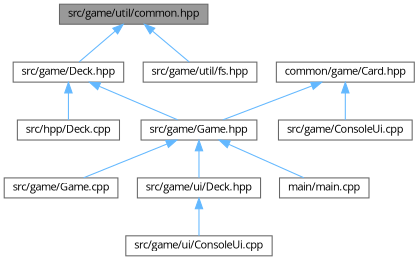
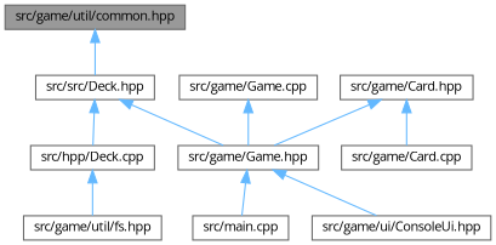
  digraph {
    fontname="Open Sans"
    node [color=grey40 fillcolor=white fontname="Open Sans" fontsize=10 shape=box style=filled]
    edge [color=steelblue1 dir=back fontname="Open Sans" fontsize=10 labelfontname=Helvetica labelfontsize=10 style=solid]
    n1 [color=gray40 fillcolor=grey60 fontcolor=black height=0.2 label="src/game/util/common.hpp" width=0.4]
-   n2 [height=0.2 label="src/game/Deck.hpp" width=0.4]
+   n2 [height=0.2 label="src/src/Deck.hpp" width=0.4]
    n3 [height=0.2 label="src/game/util/fs.hpp" width=0.4]
    n4 [height=0.2 label="src/game/Game.hpp" width=0.4]
    n5 [height=0.2 label="src/hpp/Deck.cpp" width=0.4]
    n6 [height=0.2 label="src/game/Game.cpp" width=0.4]
-   n7 [height=0.2 label="src/game/ui/Deck.hpp" width=0.4]
-   n8 [height=0.2 label="main/main.cpp" width=0.4]
-   n9 [height=0.2 label="src/game/ui/ConsoleUi.cpp" width=0.4]
-   n10 [height=0.2 label="common/game/Card.hpp" width=0.4]
-   n11 [height=0.2 label="src/game/ConsoleUi.cpp" width=0.4]
+   n7 [height=0.2 label="src/game/ui/ConsoleUi.hpp" width=0.4]
+   n8 [height=0.2 label="src/main.cpp" width=0.4]
+   n10 [height=0.2 label="src/game/Card.hpp" width=0.4]
+   n11 [height=0.2 label="src/game/Card.cpp" width=0.4]
    n1 -> n2
-   n1 -> n3
+   n5 -> n3
    n2 -> n4
    n2 -> n5
-   n4 -> n6
+   n6 -> n4
    n4 -> n7
    n4 -> n8
-   n7 -> n9
    n10 -> n4
    n10 -> n11
  }
